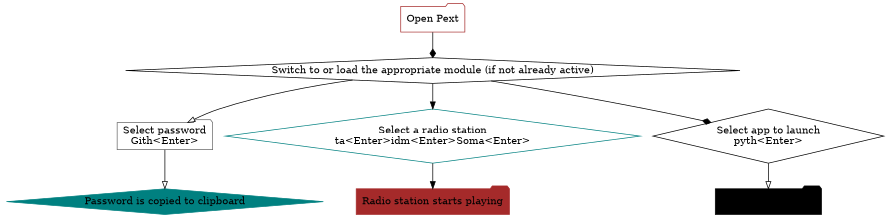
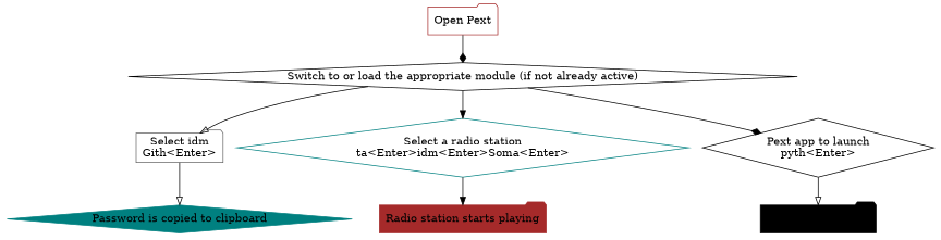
  digraph {
    node [color=black shape=folder]
    edge [arrowhead=onormal]
    n1 [color=brown label="Open Pext"]
    n2 [label="Switch to or load the appropriate module (if not already active)" shape=diamond]
-   n3 [color=gray40 label="Select password\nGith<Enter>"]
+   n3 [color=gray40 label="Select idm\nGith<Enter>"]
    n4 [color=teal label="Select a radio station\nta<Enter>idm<Enter>Soma<Enter>" shape=diamond]
-   n5 [label="Select app to launch\npyth<Enter>" shape=diamond]
+   n5 [label="Pext app to launch\npyth<Enter>" shape=diamond]
    n6 [color=teal label="Password is copied to clipboard" shape=diamond style=filled]
    n7 [color=brown label="Radio station starts playing" style=filled]
    n8 [label="App gets launched" style=filled]
    n1 -> n2 [arrowhead=diamond]
    n2 -> n3
    n2 -> n4 [arrowhead=normal]
    n2 -> n5 [arrowhead=diamond]
    n3 -> n6
    n4 -> n7 [arrowhead=normal]
    n5 -> n8
  }
